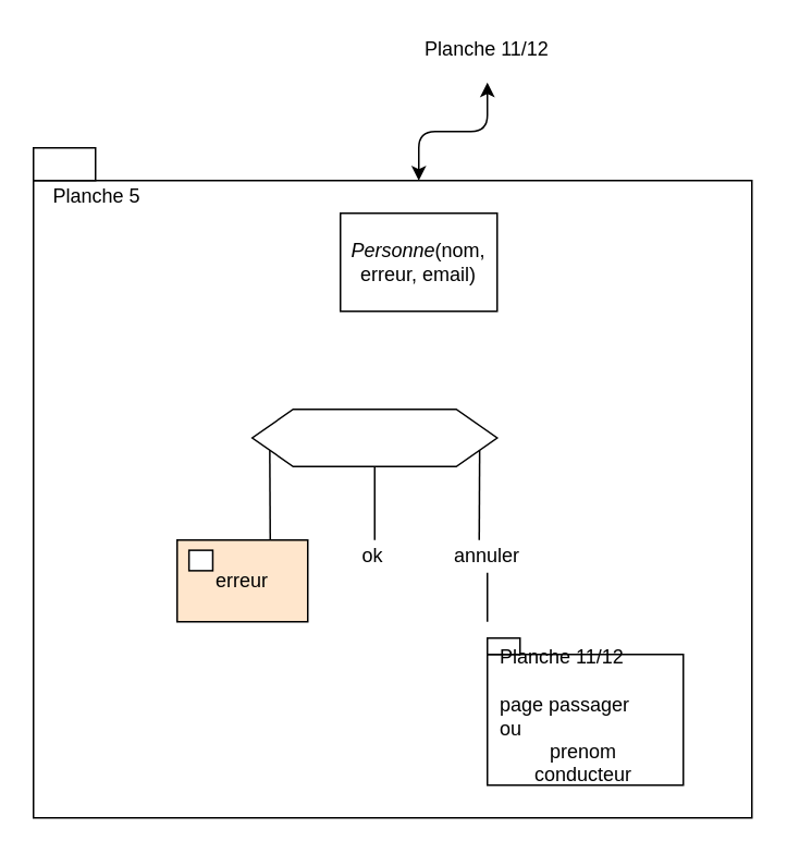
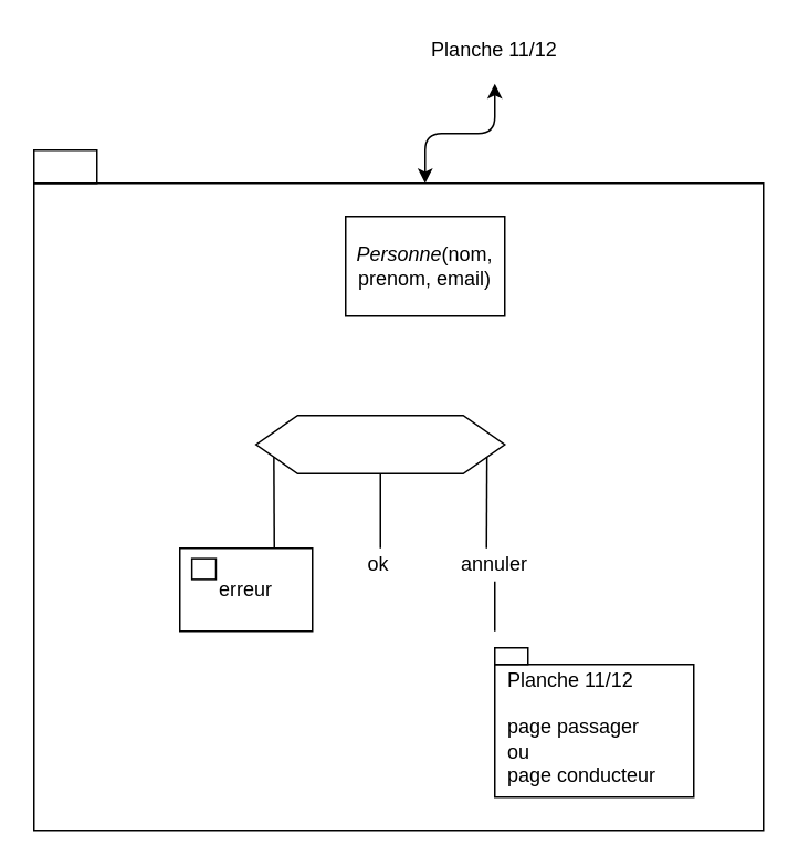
  <mxCell id="0" />
  <mxCell id="1" parent="0" />
  <mxCell id="2" value="" style="rounded=0;whiteSpace=wrap;html=1;" parent="1" vertex="1"><mxGeometry x="20" y="110" width="440" height="390" as="geometry" /></mxCell>
- <mxCell id="3" value="&lt;i&gt;Personne&lt;/i&gt;(nom, erreur, email)" style="rounded=0;whiteSpace=wrap;html=1;" parent="1" vertex="1"><mxGeometry x="208" y="130" width="96" height="60" as="geometry" /></mxCell>
+ <mxCell id="3" value="&lt;i&gt;Personne&lt;/i&gt;(nom, prenom, email)" style="rounded=0;whiteSpace=wrap;html=1;" parent="1" vertex="1"><mxGeometry x="208" y="130" width="96" height="60" as="geometry" /></mxCell>
  <mxCell id="4" value="" style="group" parent="1" vertex="1" connectable="0"><mxGeometry x="154" y="250" width="150" height="37.5" as="geometry" /></mxCell>
  <mxCell id="5" value="" style="verticalLabelPosition=bottom;verticalAlign=top;html=1;shape=hexagon;perimeter=hexagonPerimeter2;arcSize=6;size=0.167;" parent="4" vertex="1"><mxGeometry width="150" height="35" as="geometry" /></mxCell>
  <mxCell id="6" value="" style="rounded=0;whiteSpace=wrap;html=1;" parent="1" vertex="1"><mxGeometry x="20" y="90" width="38" height="20" as="geometry" /></mxCell>
- <mxCell id="7" value="Planche 5" style="text;html=1;strokeColor=none;fillColor=none;align=center;verticalAlign=middle;whiteSpace=wrap;rounded=0;" parent="1" vertex="1"><mxGeometry x="20" y="110" width="78" height="20" as="geometry" /></mxCell>
  <mxCell id="8" value="" style="endArrow=none;html=1;entryX=1;entryY=0.75;entryDx=0;entryDy=0;" parent="1" target="5" edge="1"><mxGeometry width="50" height="50" relative="1" as="geometry"><mxPoint x="293" y="330" as="sourcePoint" /><mxPoint x="278" y="280" as="targetPoint" /></mxGeometry></mxCell>
  <mxCell id="9" value="" style="endArrow=none;html=1;entryX=0.5;entryY=1;entryDx=0;entryDy=0;" parent="1" target="5" edge="1"><mxGeometry width="50" height="50" relative="1" as="geometry"><mxPoint x="229" y="330" as="sourcePoint" /><mxPoint x="278" y="280" as="targetPoint" /></mxGeometry></mxCell>
  <mxCell id="10" value="" style="endArrow=none;html=1;entryX=0;entryY=0.75;entryDx=0;entryDy=0;" parent="1" target="5" edge="1"><mxGeometry width="50" height="50" relative="1" as="geometry"><mxPoint x="165" y="330" as="sourcePoint" /><mxPoint x="278" y="280" as="targetPoint" /></mxGeometry></mxCell>
  <mxCell id="11" value="ok" style="text;html=1;strokeColor=none;fillColor=none;align=center;verticalAlign=middle;whiteSpace=wrap;rounded=0;" parent="1" vertex="1"><mxGeometry x="208" y="330" width="40" height="20" as="geometry" /></mxCell>
  <mxCell id="12" value="annuler" style="text;html=1;strokeColor=none;fillColor=none;align=center;verticalAlign=middle;whiteSpace=wrap;rounded=0;" parent="1" vertex="1"><mxGeometry x="278" y="330" width="40" height="20" as="geometry" /></mxCell>
  <mxCell id="13" value="" style="endArrow=none;html=1;entryX=0.5;entryY=1;entryDx=0;entryDy=0;" parent="1" target="12" edge="1"><mxGeometry width="50" height="50" relative="1" as="geometry"><mxPoint x="298" y="380" as="sourcePoint" /><mxPoint x="278" y="280" as="targetPoint" /></mxGeometry></mxCell>
  <mxCell id="14" value="" style="rounded=0;whiteSpace=wrap;html=1;" parent="1" vertex="1"><mxGeometry x="298" y="400" width="120" height="80" as="geometry" /></mxCell>
  <mxCell id="15" value="" style="rounded=0;whiteSpace=wrap;html=1;" parent="1" vertex="1"><mxGeometry x="298" y="390" width="20" height="10" as="geometry" /></mxCell>
  <mxCell id="16" value="" style="group" parent="1" vertex="1" connectable="0"><mxGeometry x="108" y="330" width="80" height="50" as="geometry" /></mxCell>
- <mxCell id="17" value="erreur" style="rounded=0;whiteSpace=wrap;html=1;fillColor=#ffe6cc;" parent="16" vertex="1"><mxGeometry width="80" height="50" as="geometry" /></mxCell>
+ <mxCell id="17" value="erreur" style="rounded=0;whiteSpace=wrap;html=1;" parent="16" vertex="1"><mxGeometry width="80" height="50" as="geometry" /></mxCell>
  <mxCell id="18" value="" style="rounded=0;whiteSpace=wrap;html=1;" parent="16" vertex="1"><mxGeometry x="7.273" y="6.25" width="14.545" height="12.5" as="geometry" /></mxCell>
- <mxCell id="19" value="Planche 11/12&lt;br&gt;&lt;br&gt;page passager&amp;nbsp;&lt;br&gt;ou&lt;br&gt;&lt;div style=&quot;text-align: center&quot;&gt;&lt;span&gt;prenom conducteur&lt;/span&gt;&lt;/div&gt;" style="text;html=1;strokeColor=none;fillColor=none;align=left;verticalAlign=middle;whiteSpace=wrap;rounded=0;" parent="1" vertex="1"><mxGeometry x="304" y="400" width="104" height="75" as="geometry" /></mxCell>
+ <mxCell id="19" value="Planche 11/12&lt;br&gt;&lt;br&gt;page passager&amp;nbsp;&lt;br&gt;ou&lt;br&gt;&lt;div style=&quot;text-align: center&quot;&gt;&lt;span&gt;page conducteur&lt;/span&gt;&lt;/div&gt;" style="text;html=1;strokeColor=none;fillColor=none;align=left;verticalAlign=middle;whiteSpace=wrap;rounded=0;" parent="1" vertex="1"><mxGeometry x="304" y="400" width="104" height="75" as="geometry" /></mxCell>
  <mxCell id="20" value="" style="endArrow=classic;startArrow=classic;html=1;" parent="1" edge="1"><mxGeometry width="50" height="50" relative="1" as="geometry"><mxPoint x="256" y="110" as="sourcePoint" /><mxPoint x="298" y="50" as="targetPoint" /><Array as="points"><mxPoint x="256" y="80" /><mxPoint x="298" y="80" /></Array></mxGeometry></mxCell>
  <mxCell id="21" value="Planche 11/12" style="text;html=1;strokeColor=none;fillColor=none;align=center;verticalAlign=middle;whiteSpace=wrap;rounded=0;" parent="1" vertex="1"><mxGeometry x="243" y="20" width="110" height="20" as="geometry" /></mxCell>
